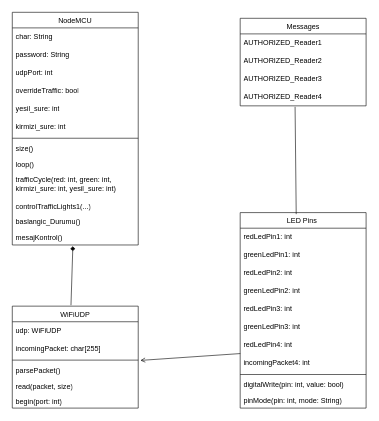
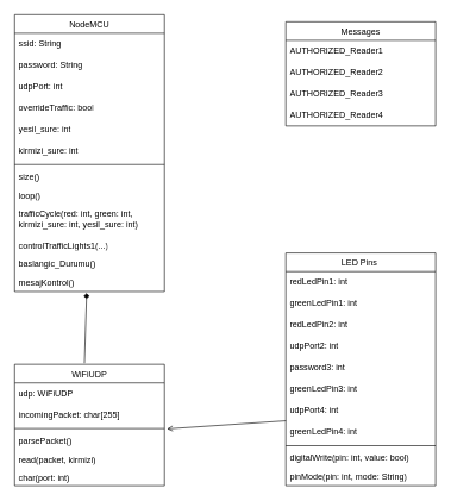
  <mxCell id="0" />
  <mxCell id="1" parent="0" />
  <mxCell id="2" value="&lt;span style=&quot;font-weight: 400;&quot;&gt;NodeMCU&lt;/span&gt;" style="swimlane;fontStyle=1;align=center;verticalAlign=top;childLayout=stackLayout;horizontal=1;startSize=26;horizontalStack=0;resizeParent=1;resizeParentMax=0;resizeLast=0;collapsible=1;marginBottom=0;whiteSpace=wrap;html=1;" parent="1" vertex="1"><mxGeometry x="20" y="20" width="210" height="388" as="geometry" /></mxCell>
- <mxCell id="3" value="char: String&amp;nbsp; &amp;nbsp;" style="text;strokeColor=none;fillColor=none;align=left;verticalAlign=middle;spacingLeft=4;spacingRight=4;overflow=hidden;points=[[0,0.5],[1,0.5]];portConstraint=eastwest;rotatable=0;whiteSpace=wrap;html=1;" parent="2" vertex="1"><mxGeometry y="26" width="210" height="30" as="geometry" /></mxCell>
+ <mxCell id="3" value="ssid: String&amp;nbsp; &amp;nbsp;" style="text;strokeColor=none;fillColor=none;align=left;verticalAlign=middle;spacingLeft=4;spacingRight=4;overflow=hidden;points=[[0,0.5],[1,0.5]];portConstraint=eastwest;rotatable=0;whiteSpace=wrap;html=1;" parent="2" vertex="1"><mxGeometry y="26" width="210" height="30" as="geometry" /></mxCell>
  <mxCell id="4" value="password: String " style="text;strokeColor=none;fillColor=none;align=left;verticalAlign=middle;spacingLeft=4;spacingRight=4;overflow=hidden;points=[[0,0.5],[1,0.5]];portConstraint=eastwest;rotatable=0;whiteSpace=wrap;html=1;" parent="2" vertex="1"><mxGeometry y="56" width="210" height="30" as="geometry" /></mxCell>
  <mxCell id="5" value="udpPort: int&amp;nbsp;&amp;nbsp;" style="text;strokeColor=none;fillColor=none;align=left;verticalAlign=middle;spacingLeft=4;spacingRight=4;overflow=hidden;points=[[0,0.5],[1,0.5]];portConstraint=eastwest;rotatable=0;whiteSpace=wrap;html=1;" parent="2" vertex="1"><mxGeometry y="86" width="210" height="30" as="geometry" /></mxCell>
  <mxCell id="6" value="overrideTraffic: bool" style="text;strokeColor=none;fillColor=none;align=left;verticalAlign=middle;spacingLeft=4;spacingRight=4;overflow=hidden;points=[[0,0.5],[1,0.5]];portConstraint=eastwest;rotatable=0;whiteSpace=wrap;html=1;" parent="2" vertex="1"><mxGeometry y="116" width="210" height="30" as="geometry" /></mxCell>
  <mxCell id="7" value="yesil_sure: int    " style="text;strokeColor=none;fillColor=none;align=left;verticalAlign=middle;spacingLeft=4;spacingRight=4;overflow=hidden;points=[[0,0.5],[1,0.5]];portConstraint=eastwest;rotatable=0;whiteSpace=wrap;html=1;" parent="2" vertex="1"><mxGeometry y="146" width="210" height="30" as="geometry" /></mxCell>
  <mxCell id="8" value="kirmizi_sure: int&amp;nbsp;" style="text;strokeColor=none;fillColor=none;align=left;verticalAlign=middle;spacingLeft=4;spacingRight=4;overflow=hidden;points=[[0,0.5],[1,0.5]];portConstraint=eastwest;rotatable=0;whiteSpace=wrap;html=1;" parent="2" vertex="1"><mxGeometry y="176" width="210" height="30" as="geometry" /></mxCell>
  <mxCell id="9" value="" style="line;strokeWidth=1;fillColor=none;align=left;verticalAlign=middle;spacingTop=-1;spacingLeft=3;spacingRight=3;rotatable=0;labelPosition=right;points=[];portConstraint=eastwest;strokeColor=inherit;" parent="2" vertex="1"><mxGeometry y="206" width="210" height="8" as="geometry" /></mxCell>
  <mxCell id="10" value="size()" style="text;strokeColor=none;fillColor=none;align=left;verticalAlign=top;spacingLeft=4;spacingRight=4;overflow=hidden;rotatable=0;points=[[0,0.5],[1,0.5]];portConstraint=eastwest;whiteSpace=wrap;html=1;" parent="2" vertex="1"><mxGeometry y="214" width="210" height="26" as="geometry" /></mxCell>
  <mxCell id="11" value="loop()" style="text;strokeColor=none;fillColor=none;align=left;verticalAlign=top;spacingLeft=4;spacingRight=4;overflow=hidden;rotatable=0;points=[[0,0.5],[1,0.5]];portConstraint=eastwest;whiteSpace=wrap;html=1;" parent="2" vertex="1"><mxGeometry y="240" width="210" height="26" as="geometry" /></mxCell>
  <mxCell id="12" value="trafficCycle(red: int, green: int, kirmizi_sure: int, yesil_sure: int)" style="text;strokeColor=none;fillColor=none;align=left;verticalAlign=top;spacingLeft=4;spacingRight=4;overflow=hidden;rotatable=0;points=[[0,0.5],[1,0.5]];portConstraint=eastwest;whiteSpace=wrap;html=1;" parent="2" vertex="1"><mxGeometry y="266" width="210" height="44" as="geometry" /></mxCell>
  <mxCell id="13" value="controlTrafficLights1(...) " style="text;strokeColor=none;fillColor=none;align=left;verticalAlign=top;spacingLeft=4;spacingRight=4;overflow=hidden;rotatable=0;points=[[0,0.5],[1,0.5]];portConstraint=eastwest;whiteSpace=wrap;html=1;" parent="2" vertex="1"><mxGeometry y="310" width="210" height="26" as="geometry" /></mxCell>
  <mxCell id="14" value="baslangic_Durumu() " style="text;strokeColor=none;fillColor=none;align=left;verticalAlign=top;spacingLeft=4;spacingRight=4;overflow=hidden;rotatable=0;points=[[0,0.5],[1,0.5]];portConstraint=eastwest;whiteSpace=wrap;html=1;" parent="2" vertex="1"><mxGeometry y="336" width="210" height="26" as="geometry" /></mxCell>
  <mxCell id="15" value="mesajKontrol()&amp;nbsp; " style="text;strokeColor=none;fillColor=none;align=left;verticalAlign=top;spacingLeft=4;spacingRight=4;overflow=hidden;rotatable=0;points=[[0,0.5],[1,0.5]];portConstraint=eastwest;whiteSpace=wrap;html=1;" parent="2" vertex="1"><mxGeometry y="362" width="210" height="26" as="geometry" /></mxCell>
  <mxCell id="16" value="" style="endArrow=diamond;html=1;rounded=0;entryX=0.481;entryY=1.08;entryDx=0;entryDy=0;entryPerimeter=0;exitX=0.466;exitY=-0.009;exitDx=0;exitDy=0;exitPerimeter=0;" parent="1" source="17" target="15" edge="1"><mxGeometry width="50" height="50" relative="1" as="geometry"><mxPoint x="80" y="508" as="sourcePoint" /><mxPoint x="80" y="410" as="targetPoint" /></mxGeometry></mxCell>
  <mxCell id="17" value="&lt;span style=&quot;font-weight: 400;&quot;&gt;WiFiUDP&lt;/span&gt;" style="swimlane;fontStyle=1;align=center;verticalAlign=top;childLayout=stackLayout;horizontal=1;startSize=26;horizontalStack=0;resizeParent=1;resizeParentMax=0;resizeLast=0;collapsible=1;marginBottom=0;whiteSpace=wrap;html=1;" parent="1" vertex="1"><mxGeometry x="20" y="510" width="210" height="170" as="geometry" /></mxCell>
  <mxCell id="18" value="udp: WiFiUDP&amp;nbsp;" style="text;strokeColor=none;fillColor=none;align=left;verticalAlign=middle;spacingLeft=4;spacingRight=4;overflow=hidden;points=[[0,0.5],[1,0.5]];portConstraint=eastwest;rotatable=0;whiteSpace=wrap;html=1;" parent="17" vertex="1"><mxGeometry y="26" width="210" height="30" as="geometry" /></mxCell>
  <mxCell id="19" value="incomingPacket: char[255] " style="text;strokeColor=none;fillColor=none;align=left;verticalAlign=middle;spacingLeft=4;spacingRight=4;overflow=hidden;points=[[0,0.5],[1,0.5]];portConstraint=eastwest;rotatable=0;whiteSpace=wrap;html=1;" parent="17" vertex="1"><mxGeometry y="56" width="210" height="30" as="geometry" /></mxCell>
  <mxCell id="20" value="" style="line;strokeWidth=1;fillColor=none;align=left;verticalAlign=middle;spacingTop=-1;spacingLeft=3;spacingRight=3;rotatable=0;labelPosition=right;points=[];portConstraint=eastwest;strokeColor=inherit;" parent="17" vertex="1"><mxGeometry y="86" width="210" height="8" as="geometry" /></mxCell>
  <mxCell id="21" value="parsePacket()&amp;nbsp;" style="text;strokeColor=none;fillColor=none;align=left;verticalAlign=top;spacingLeft=4;spacingRight=4;overflow=hidden;rotatable=0;points=[[0,0.5],[1,0.5]];portConstraint=eastwest;whiteSpace=wrap;html=1;" parent="17" vertex="1"><mxGeometry y="94" width="210" height="26" as="geometry" /></mxCell>
- <mxCell id="22" value="read(packet, size)" style="text;strokeColor=none;fillColor=none;align=left;verticalAlign=top;spacingLeft=4;spacingRight=4;overflow=hidden;rotatable=0;points=[[0,0.5],[1,0.5]];portConstraint=eastwest;whiteSpace=wrap;html=1;" parent="17" vertex="1"><mxGeometry y="120" width="210" height="26" as="geometry" /></mxCell>
- <mxCell id="23" value="begin(port: int)" style="text;strokeColor=none;fillColor=none;align=left;verticalAlign=top;spacingLeft=4;spacingRight=4;overflow=hidden;rotatable=0;points=[[0,0.5],[1,0.5]];portConstraint=eastwest;whiteSpace=wrap;html=1;" parent="17" vertex="1"><mxGeometry y="146" width="210" height="24" as="geometry" /></mxCell>
+ <mxCell id="22" value="read(packet, kirmizi)" style="text;strokeColor=none;fillColor=none;align=left;verticalAlign=top;spacingLeft=4;spacingRight=4;overflow=hidden;rotatable=0;points=[[0,0.5],[1,0.5]];portConstraint=eastwest;whiteSpace=wrap;html=1;" parent="17" vertex="1"><mxGeometry y="120" width="210" height="26" as="geometry" /></mxCell>
+ <mxCell id="23" value="char(port: int)" style="text;strokeColor=none;fillColor=none;align=left;verticalAlign=top;spacingLeft=4;spacingRight=4;overflow=hidden;rotatable=0;points=[[0,0.5],[1,0.5]];portConstraint=eastwest;whiteSpace=wrap;html=1;" parent="17" vertex="1"><mxGeometry y="146" width="210" height="24" as="geometry" /></mxCell>
  <mxCell id="24" value="&lt;span style=&quot;font-weight: 400;&quot;&gt;LED Pins&amp;nbsp;&lt;/span&gt;" style="swimlane;fontStyle=1;align=center;verticalAlign=top;childLayout=stackLayout;horizontal=1;startSize=26;horizontalStack=0;resizeParent=1;resizeParentMax=0;resizeLast=0;collapsible=1;marginBottom=0;whiteSpace=wrap;html=1;" parent="1" vertex="1"><mxGeometry x="400" y="354" width="210" height="326" as="geometry" /></mxCell>
  <mxCell id="25" value="redLedPin1: int&amp;nbsp;" style="text;strokeColor=none;fillColor=none;align=left;verticalAlign=middle;spacingLeft=4;spacingRight=4;overflow=hidden;points=[[0,0.5],[1,0.5]];portConstraint=eastwest;rotatable=0;whiteSpace=wrap;html=1;" parent="24" vertex="1"><mxGeometry y="26" width="210" height="30" as="geometry" /></mxCell>
  <mxCell id="26" value="greenLedPin1: int&amp;nbsp; " style="text;strokeColor=none;fillColor=none;align=left;verticalAlign=middle;spacingLeft=4;spacingRight=4;overflow=hidden;points=[[0,0.5],[1,0.5]];portConstraint=eastwest;rotatable=0;whiteSpace=wrap;html=1;" parent="24" vertex="1"><mxGeometry y="56" width="210" height="30" as="geometry" /></mxCell>
  <mxCell id="27" value="redLedPin2: int&amp;nbsp;" style="text;strokeColor=none;fillColor=none;align=left;verticalAlign=middle;spacingLeft=4;spacingRight=4;overflow=hidden;points=[[0,0.5],[1,0.5]];portConstraint=eastwest;rotatable=0;whiteSpace=wrap;html=1;" parent="24" vertex="1"><mxGeometry y="86" width="210" height="30" as="geometry" /></mxCell>
- <mxCell id="28" value="greenLedPin2: int" style="text;strokeColor=none;fillColor=none;align=left;verticalAlign=middle;spacingLeft=4;spacingRight=4;overflow=hidden;points=[[0,0.5],[1,0.5]];portConstraint=eastwest;rotatable=0;whiteSpace=wrap;html=1;" parent="24" vertex="1"><mxGeometry y="116" width="210" height="30" as="geometry" /></mxCell>
- <mxCell id="29" value="redLedPin3: int&amp;nbsp;    " style="text;strokeColor=none;fillColor=none;align=left;verticalAlign=middle;spacingLeft=4;spacingRight=4;overflow=hidden;points=[[0,0.5],[1,0.5]];portConstraint=eastwest;rotatable=0;whiteSpace=wrap;html=1;" parent="24" vertex="1"><mxGeometry y="146" width="210" height="30" as="geometry" /></mxCell>
+ <mxCell id="28" value="udpPort2: int" style="text;strokeColor=none;fillColor=none;align=left;verticalAlign=middle;spacingLeft=4;spacingRight=4;overflow=hidden;points=[[0,0.5],[1,0.5]];portConstraint=eastwest;rotatable=0;whiteSpace=wrap;html=1;" parent="24" vertex="1"><mxGeometry y="116" width="210" height="30" as="geometry" /></mxCell>
+ <mxCell id="29" value="password3: int&amp;nbsp;    " style="text;strokeColor=none;fillColor=none;align=left;verticalAlign=middle;spacingLeft=4;spacingRight=4;overflow=hidden;points=[[0,0.5],[1,0.5]];portConstraint=eastwest;rotatable=0;whiteSpace=wrap;html=1;" parent="24" vertex="1"><mxGeometry y="146" width="210" height="30" as="geometry" /></mxCell>
  <mxCell id="30" value="greenLedPin3: int&amp;nbsp;" style="text;strokeColor=none;fillColor=none;align=left;verticalAlign=middle;spacingLeft=4;spacingRight=4;overflow=hidden;points=[[0,0.5],[1,0.5]];portConstraint=eastwest;rotatable=0;whiteSpace=wrap;html=1;" parent="24" vertex="1"><mxGeometry y="176" width="210" height="30" as="geometry" /></mxCell>
- <mxCell id="31" value="redLedPin4: int&amp;nbsp;&amp;nbsp;" style="text;strokeColor=none;fillColor=none;align=left;verticalAlign=middle;spacingLeft=4;spacingRight=4;overflow=hidden;points=[[0,0.5],[1,0.5]];portConstraint=eastwest;rotatable=0;whiteSpace=wrap;html=1;" parent="24" vertex="1"><mxGeometry y="206" width="210" height="30" as="geometry" /></mxCell>
- <mxCell id="32" value="incomingPacket4: int" style="text;strokeColor=none;fillColor=none;align=left;verticalAlign=middle;spacingLeft=4;spacingRight=4;overflow=hidden;points=[[0,0.5],[1,0.5]];portConstraint=eastwest;rotatable=0;whiteSpace=wrap;html=1;" parent="24" vertex="1"><mxGeometry y="236" width="210" height="30" as="geometry" /></mxCell>
+ <mxCell id="31" value="udpPort4: int&amp;nbsp;&amp;nbsp;" style="text;strokeColor=none;fillColor=none;align=left;verticalAlign=middle;spacingLeft=4;spacingRight=4;overflow=hidden;points=[[0,0.5],[1,0.5]];portConstraint=eastwest;rotatable=0;whiteSpace=wrap;html=1;" parent="24" vertex="1"><mxGeometry y="206" width="210" height="30" as="geometry" /></mxCell>
+ <mxCell id="32" value="greenLedPin4: int" style="text;strokeColor=none;fillColor=none;align=left;verticalAlign=middle;spacingLeft=4;spacingRight=4;overflow=hidden;points=[[0,0.5],[1,0.5]];portConstraint=eastwest;rotatable=0;whiteSpace=wrap;html=1;" parent="24" vertex="1"><mxGeometry y="236" width="210" height="30" as="geometry" /></mxCell>
  <mxCell id="33" value="" style="line;strokeWidth=1;fillColor=none;align=left;verticalAlign=middle;spacingTop=-1;spacingLeft=3;spacingRight=3;rotatable=0;labelPosition=right;points=[];portConstraint=eastwest;strokeColor=inherit;" parent="24" vertex="1"><mxGeometry y="266" width="210" height="8" as="geometry" /></mxCell>
  <mxCell id="34" value="digitalWrite(pin: int, value: bool)" style="text;strokeColor=none;fillColor=none;align=left;verticalAlign=top;spacingLeft=4;spacingRight=4;overflow=hidden;rotatable=0;points=[[0,0.5],[1,0.5]];portConstraint=eastwest;whiteSpace=wrap;html=1;" parent="24" vertex="1"><mxGeometry y="274" width="210" height="26" as="geometry" /></mxCell>
  <mxCell id="35" value="pinMode(pin: int, mode: String)" style="text;strokeColor=none;fillColor=none;align=left;verticalAlign=top;spacingLeft=4;spacingRight=4;overflow=hidden;rotatable=0;points=[[0,0.5],[1,0.5]];portConstraint=eastwest;whiteSpace=wrap;html=1;" parent="24" vertex="1"><mxGeometry y="300" width="210" height="26" as="geometry" /></mxCell>
  <mxCell id="36" value="" style="endArrow=open;html=1;rounded=0;entryX=1.017;entryY=-0.135;entryDx=0;entryDy=0;entryPerimeter=0;exitX=0.001;exitY=-0.031;exitDx=0;exitDy=0;exitPerimeter=0;" parent="1" source="32" target="21" edge="1"><mxGeometry width="50" height="50" relative="1" as="geometry"><mxPoint x="360" y="570" as="sourcePoint" /><mxPoint x="85" y="416" as="targetPoint" /></mxGeometry></mxCell>
- <mxCell id="37" value="" style="endArrow=none;html=1;rounded=0;entryX=0.436;entryY=1.054;entryDx=0;entryDy=0;entryPerimeter=0;exitX=0.445;exitY=0.008;exitDx=0;exitDy=0;exitPerimeter=0;" parent="1" source="24" target="42" edge="1"><mxGeometry width="50" height="50" relative="1" as="geometry"><mxPoint x="530" y="350" as="sourcePoint" /><mxPoint x="443.15" y="943.266" as="targetPoint" /></mxGeometry></mxCell>
  <mxCell id="38" value="&lt;span style=&quot;font-weight: 400;&quot;&gt;Messages&lt;/span&gt;" style="swimlane;fontStyle=1;align=center;verticalAlign=top;childLayout=stackLayout;horizontal=1;startSize=26;horizontalStack=0;resizeParent=1;resizeParentMax=0;resizeLast=0;collapsible=1;marginBottom=0;whiteSpace=wrap;html=1;" parent="1" vertex="1"><mxGeometry x="400" y="30" width="210" height="146" as="geometry" /></mxCell>
  <mxCell id="39" value="AUTHORIZED_Reader1" style="text;strokeColor=none;fillColor=none;align=left;verticalAlign=middle;spacingLeft=4;spacingRight=4;overflow=hidden;points=[[0,0.5],[1,0.5]];portConstraint=eastwest;rotatable=0;whiteSpace=wrap;html=1;" parent="38" vertex="1"><mxGeometry y="26" width="210" height="30" as="geometry" /></mxCell>
  <mxCell id="40" value="AUTHORIZED_Reader2 " style="text;strokeColor=none;fillColor=none;align=left;verticalAlign=middle;spacingLeft=4;spacingRight=4;overflow=hidden;points=[[0,0.5],[1,0.5]];portConstraint=eastwest;rotatable=0;whiteSpace=wrap;html=1;" parent="38" vertex="1"><mxGeometry y="56" width="210" height="30" as="geometry" /></mxCell>
  <mxCell id="41" value="AUTHORIZED_Reader3 " style="text;strokeColor=none;fillColor=none;align=left;verticalAlign=middle;spacingLeft=4;spacingRight=4;overflow=hidden;points=[[0,0.5],[1,0.5]];portConstraint=eastwest;rotatable=0;whiteSpace=wrap;html=1;" parent="38" vertex="1"><mxGeometry y="86" width="210" height="30" as="geometry" /></mxCell>
  <mxCell id="42" value="AUTHORIZED_Reader4 " style="text;strokeColor=none;fillColor=none;align=left;verticalAlign=middle;spacingLeft=4;spacingRight=4;overflow=hidden;points=[[0,0.5],[1,0.5]];portConstraint=eastwest;rotatable=0;whiteSpace=wrap;html=1;" parent="38" vertex="1"><mxGeometry y="116" width="210" height="30" as="geometry" /></mxCell>
